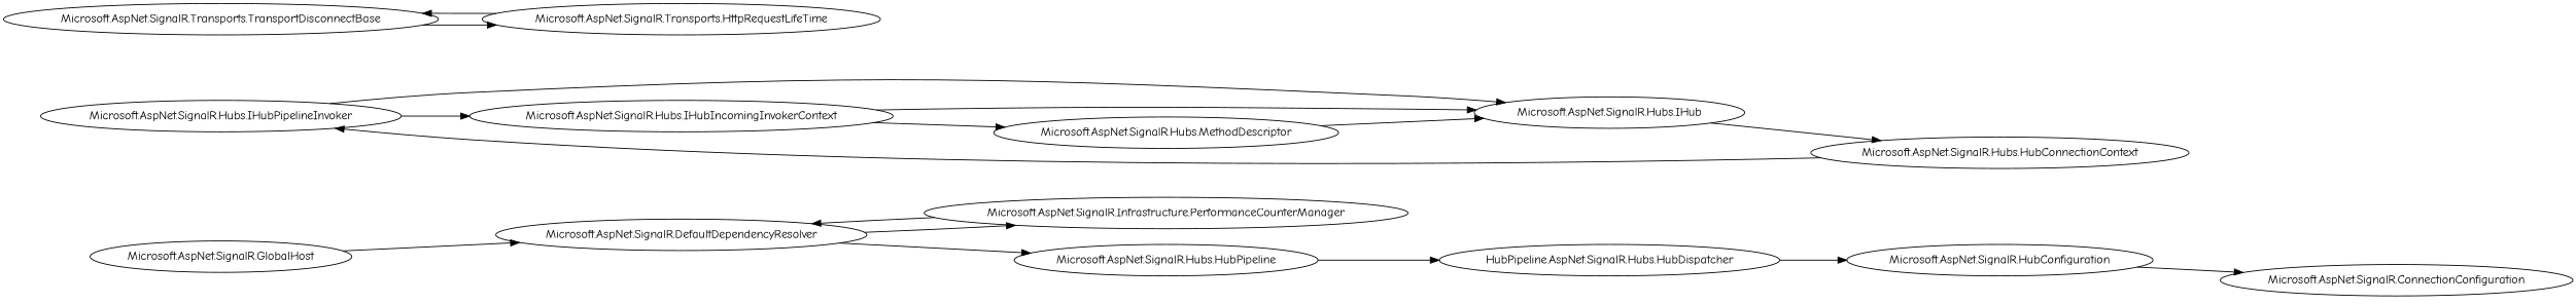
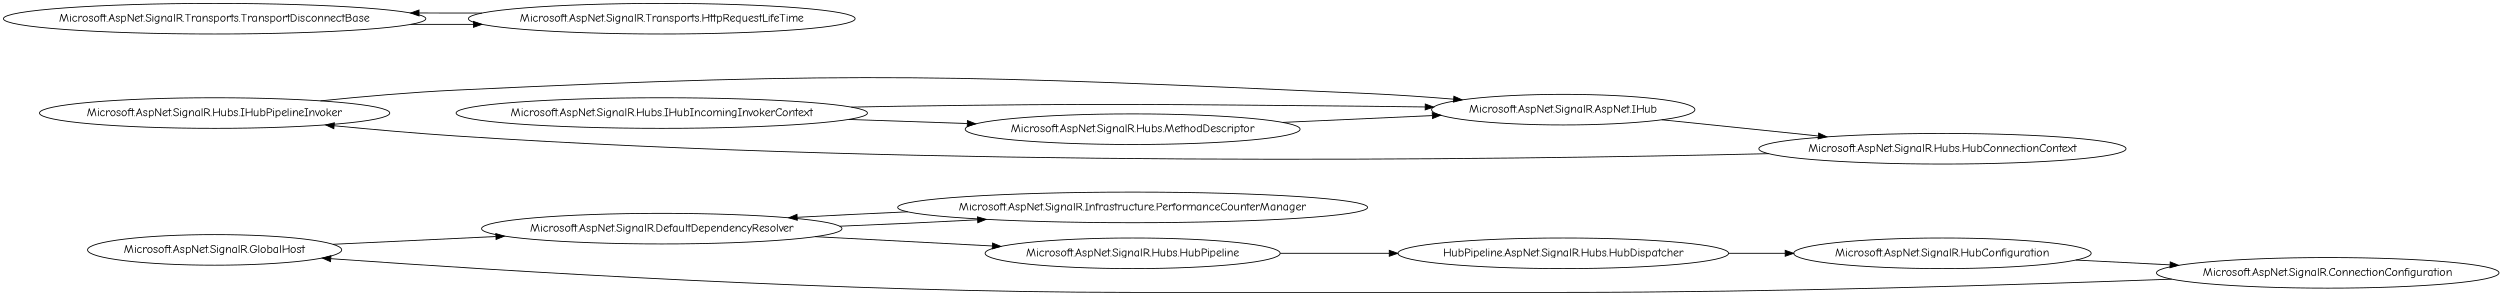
  digraph {
    fontname="Comic Neue"
    fontsize=10
    rankdir=LR
    node [fontname="Comic Neue"]
    edge [fontname="Comic Neue"]
    "Microsoft.AspNet.SignalR.GlobalHost"
    "Microsoft.AspNet.SignalR.HubConfiguration"
    "Microsoft.AspNet.SignalR.Hubs.HubPipeline"
    "Microsoft.AspNet.SignalR.Infrastructure.PerformanceCounterManager"
    "Microsoft.AspNet.SignalR.DefaultDependencyResolver"
    "Microsoft.AspNet.SignalR.ConnectionConfiguration"
    "Microsoft.AspNet.SignalR.Hubs.IHubPipelineInvoker"
    n8 [label="HubPipeline.AspNet.SignalR.Hubs.HubDispatcher"]
    "Microsoft.AspNet.SignalR.Hubs.HubConnectionContext"
-   "Microsoft.AspNet.SignalR.Hubs.IHub"
+   "Microsoft.AspNet.SignalR.Hubs.IHub" [label="Microsoft.AspNet.SignalR.AspNet.IHub"]
    "Microsoft.AspNet.SignalR.Hubs.MethodDescriptor"
    "Microsoft.AspNet.SignalR.Hubs.IHubIncomingInvokerContext"
    "Microsoft.AspNet.SignalR.Transports.TransportDisconnectBase"
    "Microsoft.AspNet.SignalR.Transports.HttpRequestLifeTime"
    subgraph sub_1 {
      rank=none
      "Microsoft.AspNet.SignalR.GlobalHost"
    }
    subgraph sub_2 {
      rank=none
      "Microsoft.AspNet.SignalR.HubConfiguration"
    }
    subgraph sub_3 {
      rank=none
      "Microsoft.AspNet.SignalR.Hubs.HubPipeline"
      "Microsoft.AspNet.SignalR.Infrastructure.PerformanceCounterManager"
    }
    subgraph sub_4 {
      rank=none
      "Microsoft.AspNet.SignalR.DefaultDependencyResolver"
    }
    subgraph sub_5 {
      rank=none
      "Microsoft.AspNet.SignalR.ConnectionConfiguration"
    }
    subgraph sub_6 {
      rank=none
      "Microsoft.AspNet.SignalR.Hubs.IHubPipelineInvoker"
    }
    subgraph sub_7 {
      rank=none
      n8
    }
    subgraph sub_8 {
      rank=none
      "Microsoft.AspNet.SignalR.Hubs.HubConnectionContext"
    }
    subgraph sub_9 {
      rank=none
      "Microsoft.AspNet.SignalR.Hubs.IHub"
      "Microsoft.AspNet.SignalR.Hubs.MethodDescriptor"
    }
    subgraph sub_10 {
      rank=none
      "Microsoft.AspNet.SignalR.Hubs.IHub"
      "Microsoft.AspNet.SignalR.Hubs.IHubIncomingInvokerContext"
    }
    subgraph sub_11 {
      rank=none
      "Microsoft.AspNet.SignalR.Hubs.IHub"
    }
    subgraph sub_12 {
      rank=none
      "Microsoft.AspNet.SignalR.DefaultDependencyResolver"
    }
    subgraph sub_13 {
      rank=none
      "Microsoft.AspNet.SignalR.Transports.TransportDisconnectBase"
    }
    subgraph sub_14 {
      rank=none
      "Microsoft.AspNet.SignalR.Transports.HttpRequestLifeTime"
    }
    "Microsoft.AspNet.SignalR.GlobalHost" -> "Microsoft.AspNet.SignalR.DefaultDependencyResolver"
    "Microsoft.AspNet.SignalR.HubConfiguration" -> "Microsoft.AspNet.SignalR.ConnectionConfiguration"
    "Microsoft.AspNet.SignalR.Hubs.HubPipeline" -> n8
    "Microsoft.AspNet.SignalR.Infrastructure.PerformanceCounterManager" -> "Microsoft.AspNet.SignalR.DefaultDependencyResolver"
    "Microsoft.AspNet.SignalR.DefaultDependencyResolver" -> "Microsoft.AspNet.SignalR.Hubs.HubPipeline"
    "Microsoft.AspNet.SignalR.DefaultDependencyResolver" -> "Microsoft.AspNet.SignalR.Infrastructure.PerformanceCounterManager"
+   "Microsoft.AspNet.SignalR.ConnectionConfiguration" -> "Microsoft.AspNet.SignalR.GlobalHost"
    "Microsoft.AspNet.SignalR.Hubs.IHubPipelineInvoker" -> "Microsoft.AspNet.SignalR.Hubs.IHub"
-   "Microsoft.AspNet.SignalR.Hubs.IHubPipelineInvoker" -> "Microsoft.AspNet.SignalR.Hubs.IHubIncomingInvokerContext"
    n8 -> "Microsoft.AspNet.SignalR.HubConfiguration"
    "Microsoft.AspNet.SignalR.Hubs.HubConnectionContext" -> "Microsoft.AspNet.SignalR.Hubs.IHubPipelineInvoker"
    "Microsoft.AspNet.SignalR.Hubs.IHub" -> "Microsoft.AspNet.SignalR.Hubs.HubConnectionContext"
    "Microsoft.AspNet.SignalR.Hubs.MethodDescriptor" -> "Microsoft.AspNet.SignalR.Hubs.IHub"
    "Microsoft.AspNet.SignalR.Hubs.IHubIncomingInvokerContext" -> "Microsoft.AspNet.SignalR.Hubs.IHub"
    "Microsoft.AspNet.SignalR.Hubs.IHubIncomingInvokerContext" -> "Microsoft.AspNet.SignalR.Hubs.MethodDescriptor"
    "Microsoft.AspNet.SignalR.Transports.TransportDisconnectBase" -> "Microsoft.AspNet.SignalR.Transports.HttpRequestLifeTime"
    "Microsoft.AspNet.SignalR.Transports.HttpRequestLifeTime" -> "Microsoft.AspNet.SignalR.Transports.TransportDisconnectBase"
  }
